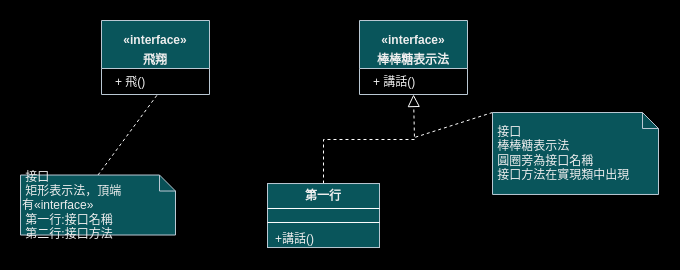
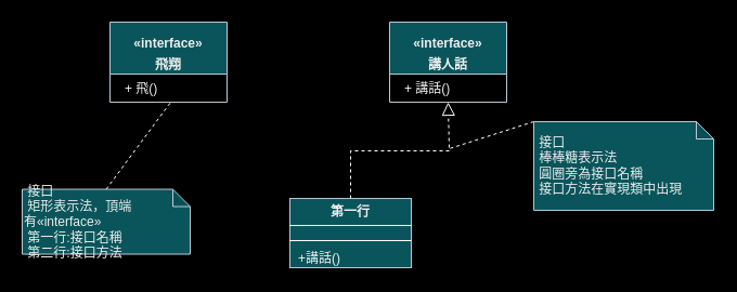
  <mxCell id="0" />
  <mxCell id="1" parent="0" />
  <mxCell id="2" style="edgeStyle=orthogonalEdgeStyle;rounded=0;orthogonalLoop=1;jettySize=auto;html=1;exitX=0.5;exitY=0;exitDx=0;exitDy=0;strokeColor=#FFFFFF;dashed=1;endArrow=block;endFill=0;strokeWidth=1;endSize=10;entryX=0.5;entryY=1;entryDx=0;entryDy=0;" edge="1" parent="1" source="3"><mxGeometry relative="1" as="geometry"><mxPoint x="413" y="94" as="targetPoint" /><Array as="points"><mxPoint x="323" y="139" /><mxPoint x="414" y="139" /></Array></mxGeometry></mxCell>
  <mxCell id="3" value="&lt;p style=&quot;margin:0px;margin-top:6px;text-align:center;&quot;&gt;&lt;b&gt;第一行&lt;/b&gt;&lt;/p&gt;&lt;p style=&quot;margin:0px;margin-left:8px;&quot;&gt;&lt;br&gt;&lt;/p&gt;&lt;p style=&quot;margin:0px;margin-left:8px;&quot;&gt;&lt;br&gt;&lt;/p&gt;&lt;p style=&quot;margin:0px;margin-left:8px;&quot;&gt;+講話()&lt;/p&gt;" style="align=left;overflow=fill;html=1;dropTarget=0;whiteSpace=wrap;strokeColor=#BAC8D3;fontColor=#EEEEEE;fillColor=#09555B;" vertex="1" parent="1"><mxGeometry x="267" y="183.02" width="112" height="64" as="geometry" /></mxCell>
  <mxCell id="4" value="" style="line;strokeWidth=1;align=left;verticalAlign=middle;spacingTop=-1;spacingLeft=3;spacingRight=3;rotatable=0;labelPosition=right;points=[];portConstraint=eastwest;fillColor=#FFFFFF;strokeColor=#FFFFFF;" vertex="1" parent="1"><mxGeometry x="267" y="204.02" width="112" height="7.93" as="geometry" /></mxCell>
  <mxCell id="5" value="" style="line;strokeWidth=1;align=left;verticalAlign=middle;spacingTop=-1;spacingLeft=3;spacingRight=3;rotatable=0;labelPosition=right;points=[];portConstraint=eastwest;fillColor=#FFFFFF;strokeColor=#FFFFFF;" vertex="1" parent="1"><mxGeometry x="267" y="218.02" width="112" height="7.93" as="geometry" /></mxCell>
  <mxCell id="6" style="rounded=0;orthogonalLoop=1;jettySize=auto;html=1;exitX=0;exitY=0;exitDx=0;exitDy=0;exitPerimeter=0;strokeColor=#FFFFFF;endArrow=none;endFill=0;dashed=1;" edge="1" parent="1" source="7"><mxGeometry relative="1" as="geometry"><mxPoint x="414" y="137" as="targetPoint" /></mxGeometry></mxCell>
  <mxCell id="7" value="&lt;div style=&quot;border-color: var(--border-color);&quot;&gt;&amp;nbsp;接口&lt;/div&gt;&lt;div style=&quot;border-color: var(--border-color);&quot;&gt;&lt;span style=&quot;border-color: var(--border-color); background-color: initial;&quot;&gt;&amp;nbsp;棒棒糖表示法&lt;/span&gt;&lt;/div&gt;&lt;div style=&quot;border-color: var(--border-color);&quot;&gt;&lt;span style=&quot;border-color: var(--border-color); background-color: initial;&quot;&gt;&amp;nbsp;圓圈旁為接口名稱&lt;/span&gt;&lt;/div&gt;&lt;div style=&quot;border-color: var(--border-color);&quot;&gt;&lt;span style=&quot;border-color: var(--border-color); background-color: initial;&quot;&gt;&amp;nbsp;接口方法在實現類中出現&lt;/span&gt;&lt;/div&gt;" style="shape=note;whiteSpace=wrap;html=1;backgroundOutline=1;darkOpacity=0.05;strokeColor=#BAC8D3;fontColor=#EEEEEE;fillColor=#09555B;size=16;align=left;" vertex="1" parent="1"><mxGeometry x="492" y="112" width="166" height="81.97" as="geometry" /></mxCell>
  <mxCell id="8" style="rounded=0;orthogonalLoop=1;jettySize=auto;html=1;exitX=0.5;exitY=0;exitDx=0;exitDy=0;exitPerimeter=0;entryX=0.5;entryY=1;entryDx=0;entryDy=0;dashed=1;endArrow=none;endFill=0;strokeColor=#FFFFFF;" edge="1" parent="1" source="9"><mxGeometry relative="1" as="geometry"><mxPoint x="157" y="94" as="targetPoint" /></mxGeometry></mxCell>
  <mxCell id="9" value="&lt;div style=&quot;border-color: var(--border-color);&quot;&gt;&amp;nbsp;接口&lt;/div&gt;&lt;div style=&quot;border-color: var(--border-color);&quot;&gt;&lt;span style=&quot;border-color: var(--border-color); background-color: initial;&quot;&gt;&amp;nbsp;矩形表示法，頂端有&lt;/span&gt;«interface»&lt;/div&gt;&lt;div style=&quot;border-color: var(--border-color);&quot;&gt;&amp;nbsp;第一行:接口名稱&lt;/div&gt;&lt;div style=&quot;border-color: var(--border-color);&quot;&gt;&amp;nbsp;第二行:接口方法&lt;/div&gt;" style="shape=note;whiteSpace=wrap;html=1;backgroundOutline=1;darkOpacity=0.05;strokeColor=#BAC8D3;fontColor=#EEEEEE;fillColor=#09555B;size=16;align=left;" vertex="1" parent="1"><mxGeometry x="20" y="174.52" width="155" height="60" as="geometry" /></mxCell>
- <mxCell id="10" value="&lt;p style=&quot;border-color: var(--border-color); margin: 6px 0px 0px;&quot;&gt;«interface»&lt;br style=&quot;border-color: var(--border-color);&quot;&gt;&lt;/p&gt;&lt;p style=&quot;border-color: var(--border-color); margin: 6px 0px 0px;&quot;&gt;&lt;b style=&quot;border-color: var(--border-color);&quot;&gt;棒棒糖表示法&lt;/b&gt;&lt;/p&gt;" style="swimlane;fontStyle=1;align=center;verticalAlign=top;childLayout=stackLayout;horizontal=1;startSize=48;horizontalStack=0;resizeParent=1;resizeParentMax=0;resizeLast=0;collapsible=1;marginBottom=0;whiteSpace=wrap;html=1;strokeColor=#BAC8D3;fontColor=#EEEEEE;fillColor=#09555B;" vertex="1" parent="1"><mxGeometry x="359" y="20" width="108" height="74" as="geometry" /></mxCell>
+ <mxCell id="10" value="&lt;p style=&quot;border-color: var(--border-color); margin: 6px 0px 0px;&quot;&gt;«interface»&lt;br style=&quot;border-color: var(--border-color);&quot;&gt;&lt;/p&gt;&lt;p style=&quot;border-color: var(--border-color); margin: 6px 0px 0px;&quot;&gt;&lt;b style=&quot;border-color: var(--border-color);&quot;&gt;講人話&lt;/b&gt;&lt;/p&gt;" style="swimlane;fontStyle=1;align=center;verticalAlign=top;childLayout=stackLayout;horizontal=1;startSize=48;horizontalStack=0;resizeParent=1;resizeParentMax=0;resizeLast=0;collapsible=1;marginBottom=0;whiteSpace=wrap;html=1;strokeColor=#BAC8D3;fontColor=#EEEEEE;fillColor=#09555B;" vertex="1" parent="1"><mxGeometry x="359" y="20" width="108" height="74" as="geometry" /></mxCell>
  <mxCell id="11" value="&lt;p style=&quot;border-color: var(--border-color); margin: 0px 0px 0px 8px;&quot;&gt;+ 講話()&lt;br style=&quot;border-color: var(--border-color);&quot;&gt;&lt;/p&gt;&lt;p style=&quot;border-color: var(--border-color); margin: 0px 0px 0px 8px;&quot;&gt;&lt;br style=&quot;border-color: var(--border-color);&quot;&gt;&lt;/p&gt;" style="text;strokeColor=none;fillColor=none;align=left;verticalAlign=top;spacingLeft=4;spacingRight=4;overflow=hidden;rotatable=0;points=[[0,0.5],[1,0.5]];portConstraint=eastwest;whiteSpace=wrap;html=1;fontColor=#EEEEEE;" vertex="1" parent="10"><mxGeometry y="48" width="108" height="26" as="geometry" /></mxCell>
  <mxCell id="12" value="&lt;p style=&quot;border-color: var(--border-color); margin: 6px 0px 0px;&quot;&gt;«interface»&lt;br style=&quot;border-color: var(--border-color);&quot;&gt;&lt;/p&gt;&lt;p style=&quot;border-color: var(--border-color); margin: 6px 0px 0px;&quot;&gt;飛翔&lt;/p&gt;" style="swimlane;fontStyle=1;align=center;verticalAlign=top;childLayout=stackLayout;horizontal=1;startSize=48;horizontalStack=0;resizeParent=1;resizeParentMax=0;resizeLast=0;collapsible=1;marginBottom=0;whiteSpace=wrap;html=1;strokeColor=#BAC8D3;fontColor=#EEEEEE;fillColor=#09555B;" vertex="1" parent="1"><mxGeometry x="101" y="20" width="108" height="74" as="geometry" /></mxCell>
  <mxCell id="13" value="&lt;p style=&quot;border-color: var(--border-color); margin: 0px 0px 0px 8px;&quot;&gt;+ 飛()&lt;br style=&quot;border-color: var(--border-color);&quot;&gt;&lt;/p&gt;&lt;p style=&quot;border-color: var(--border-color); margin: 0px 0px 0px 8px;&quot;&gt;&lt;br style=&quot;border-color: var(--border-color);&quot;&gt;&lt;/p&gt;" style="text;strokeColor=none;fillColor=none;align=left;verticalAlign=top;spacingLeft=4;spacingRight=4;overflow=hidden;rotatable=0;points=[[0,0.5],[1,0.5]];portConstraint=eastwest;whiteSpace=wrap;html=1;fontColor=#EEEEEE;" vertex="1" parent="12"><mxGeometry y="48" width="108" height="26" as="geometry" /></mxCell>
